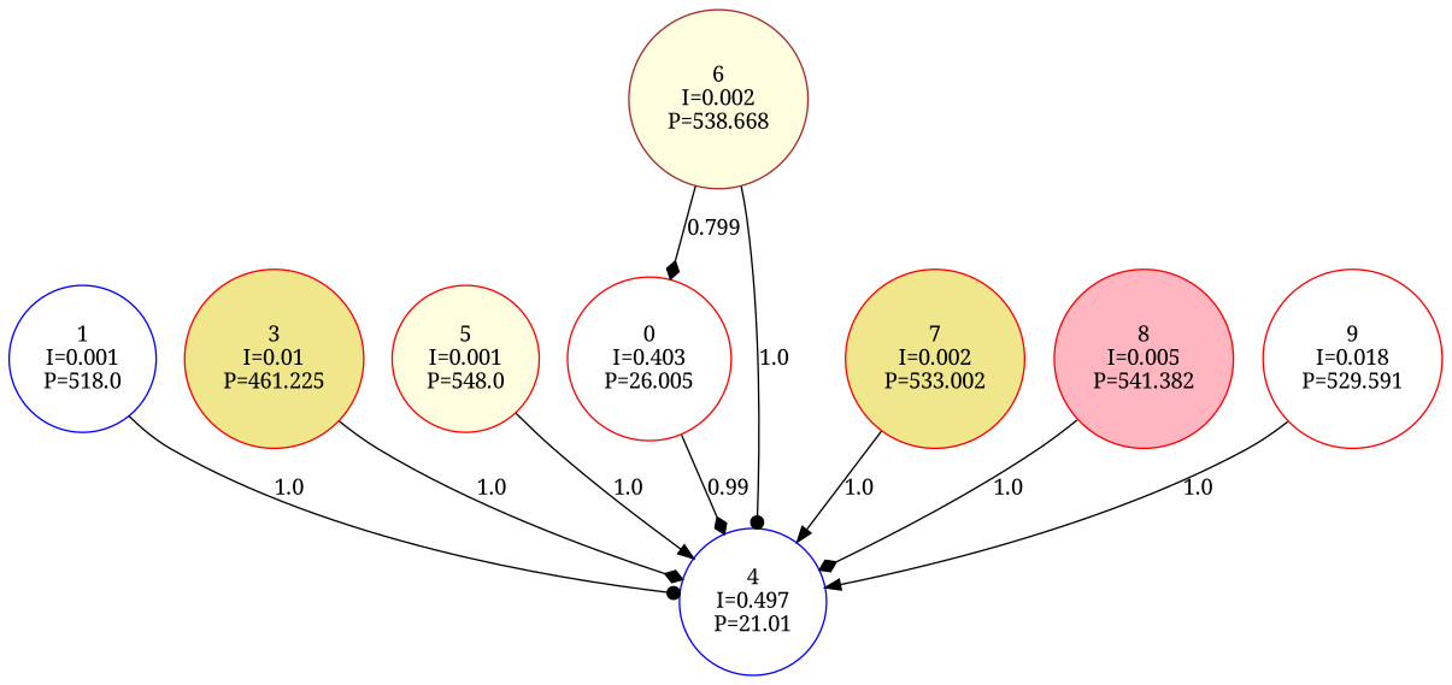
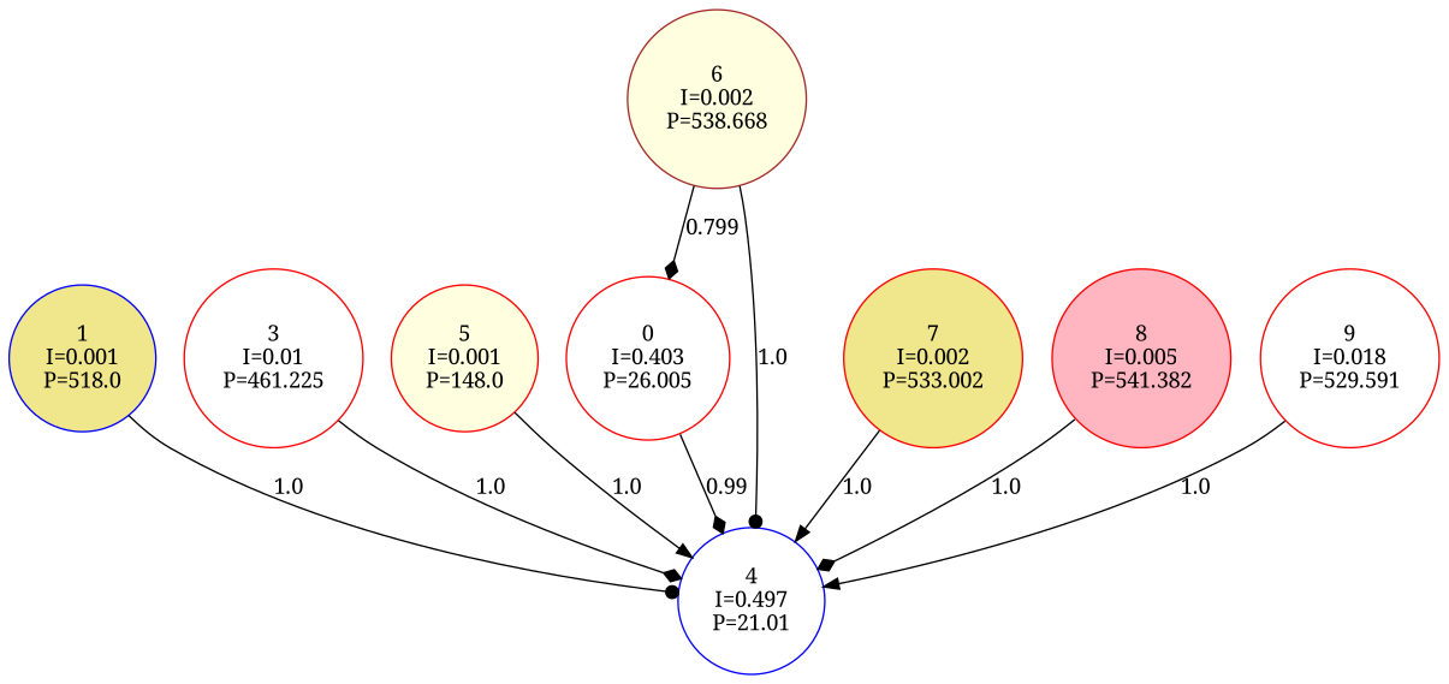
  digraph {
    fontname="Noto Serif"
    node [color=red fillcolor=white fontname="Noto Serif" shape=circle style=filled]
    edge [arrowhead=diamond fontname="Noto Serif"]
    n1 [label="0\nI=0.403\nP=26.005"]
    n2 [color=blue label="4\nI=0.497\nP=21.01"]
-   n3 [color=blue label="1\nI=0.001\nP=518.0"]
-   n4 [fillcolor=khaki label="3\nI=0.01\nP=461.225"]
-   n5 [fillcolor=lightyellow label="5\nI=0.001\nP=548.0"]
+   n3 [color=blue fillcolor=khaki label="1\nI=0.001\nP=518.0"]
+   n4 [label="3\nI=0.01\nP=461.225"]
+   n5 [fillcolor=lightyellow label="5\nI=0.001\nP=148.0"]
    n6 [color=brown fillcolor=lightyellow label="6\nI=0.002\nP=538.668"]
    n7 [fillcolor=khaki label="7\nI=0.002\nP=533.002"]
    n8 [fillcolor=lightpink label="8\nI=0.005\nP=541.382"]
    n9 [label="9\nI=0.018\nP=529.591"]
    n1 -> n2 [label=0.99]
    n3 -> n2 [arrowhead=dot label=1.0]
    n4 -> n2 [label=1.0]
    n5 -> n2 [arrowhead=normal label=1.0]
    n6 -> n1 [label=0.799]
    n6 -> n2 [arrowhead=dot label=1.0]
    n7 -> n2 [arrowhead=normal label=1.0]
    n8 -> n2 [label=1.0]
    n9 -> n2 [arrowhead=normal label=1.0]
  }
